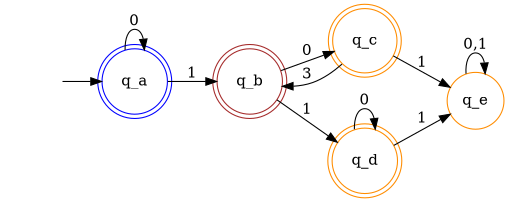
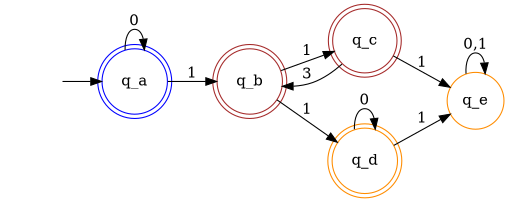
  digraph {
    rankdir=LR
    node [color=darkorange shape=doublecircle]
    edge [labeldistance=0.5 lblstyle="inner sep=1pt" style=">=stealth',shorten >=1pt"]
    q_a [color=blue]
    q_b [color=brown]
-   q_c
+   q_c [color=brown]
    q_d
    q_e [shape=circle]
    n6 [label=" " shape=plaintext]
    q_a -> q_a [label=0]
    q_a -> q_b [label=1]
-   q_b -> q_c [label=0]
+   q_b -> q_c [label=1]
    q_b -> q_d [label=1]
    q_c -> q_b [label=3]
    q_c -> q_e [label=1]
    q_d -> q_d [label=0]
    q_d -> q_e [label=1]
    q_e -> q_e [label="0,1"]
    n6 -> q_a
  }
